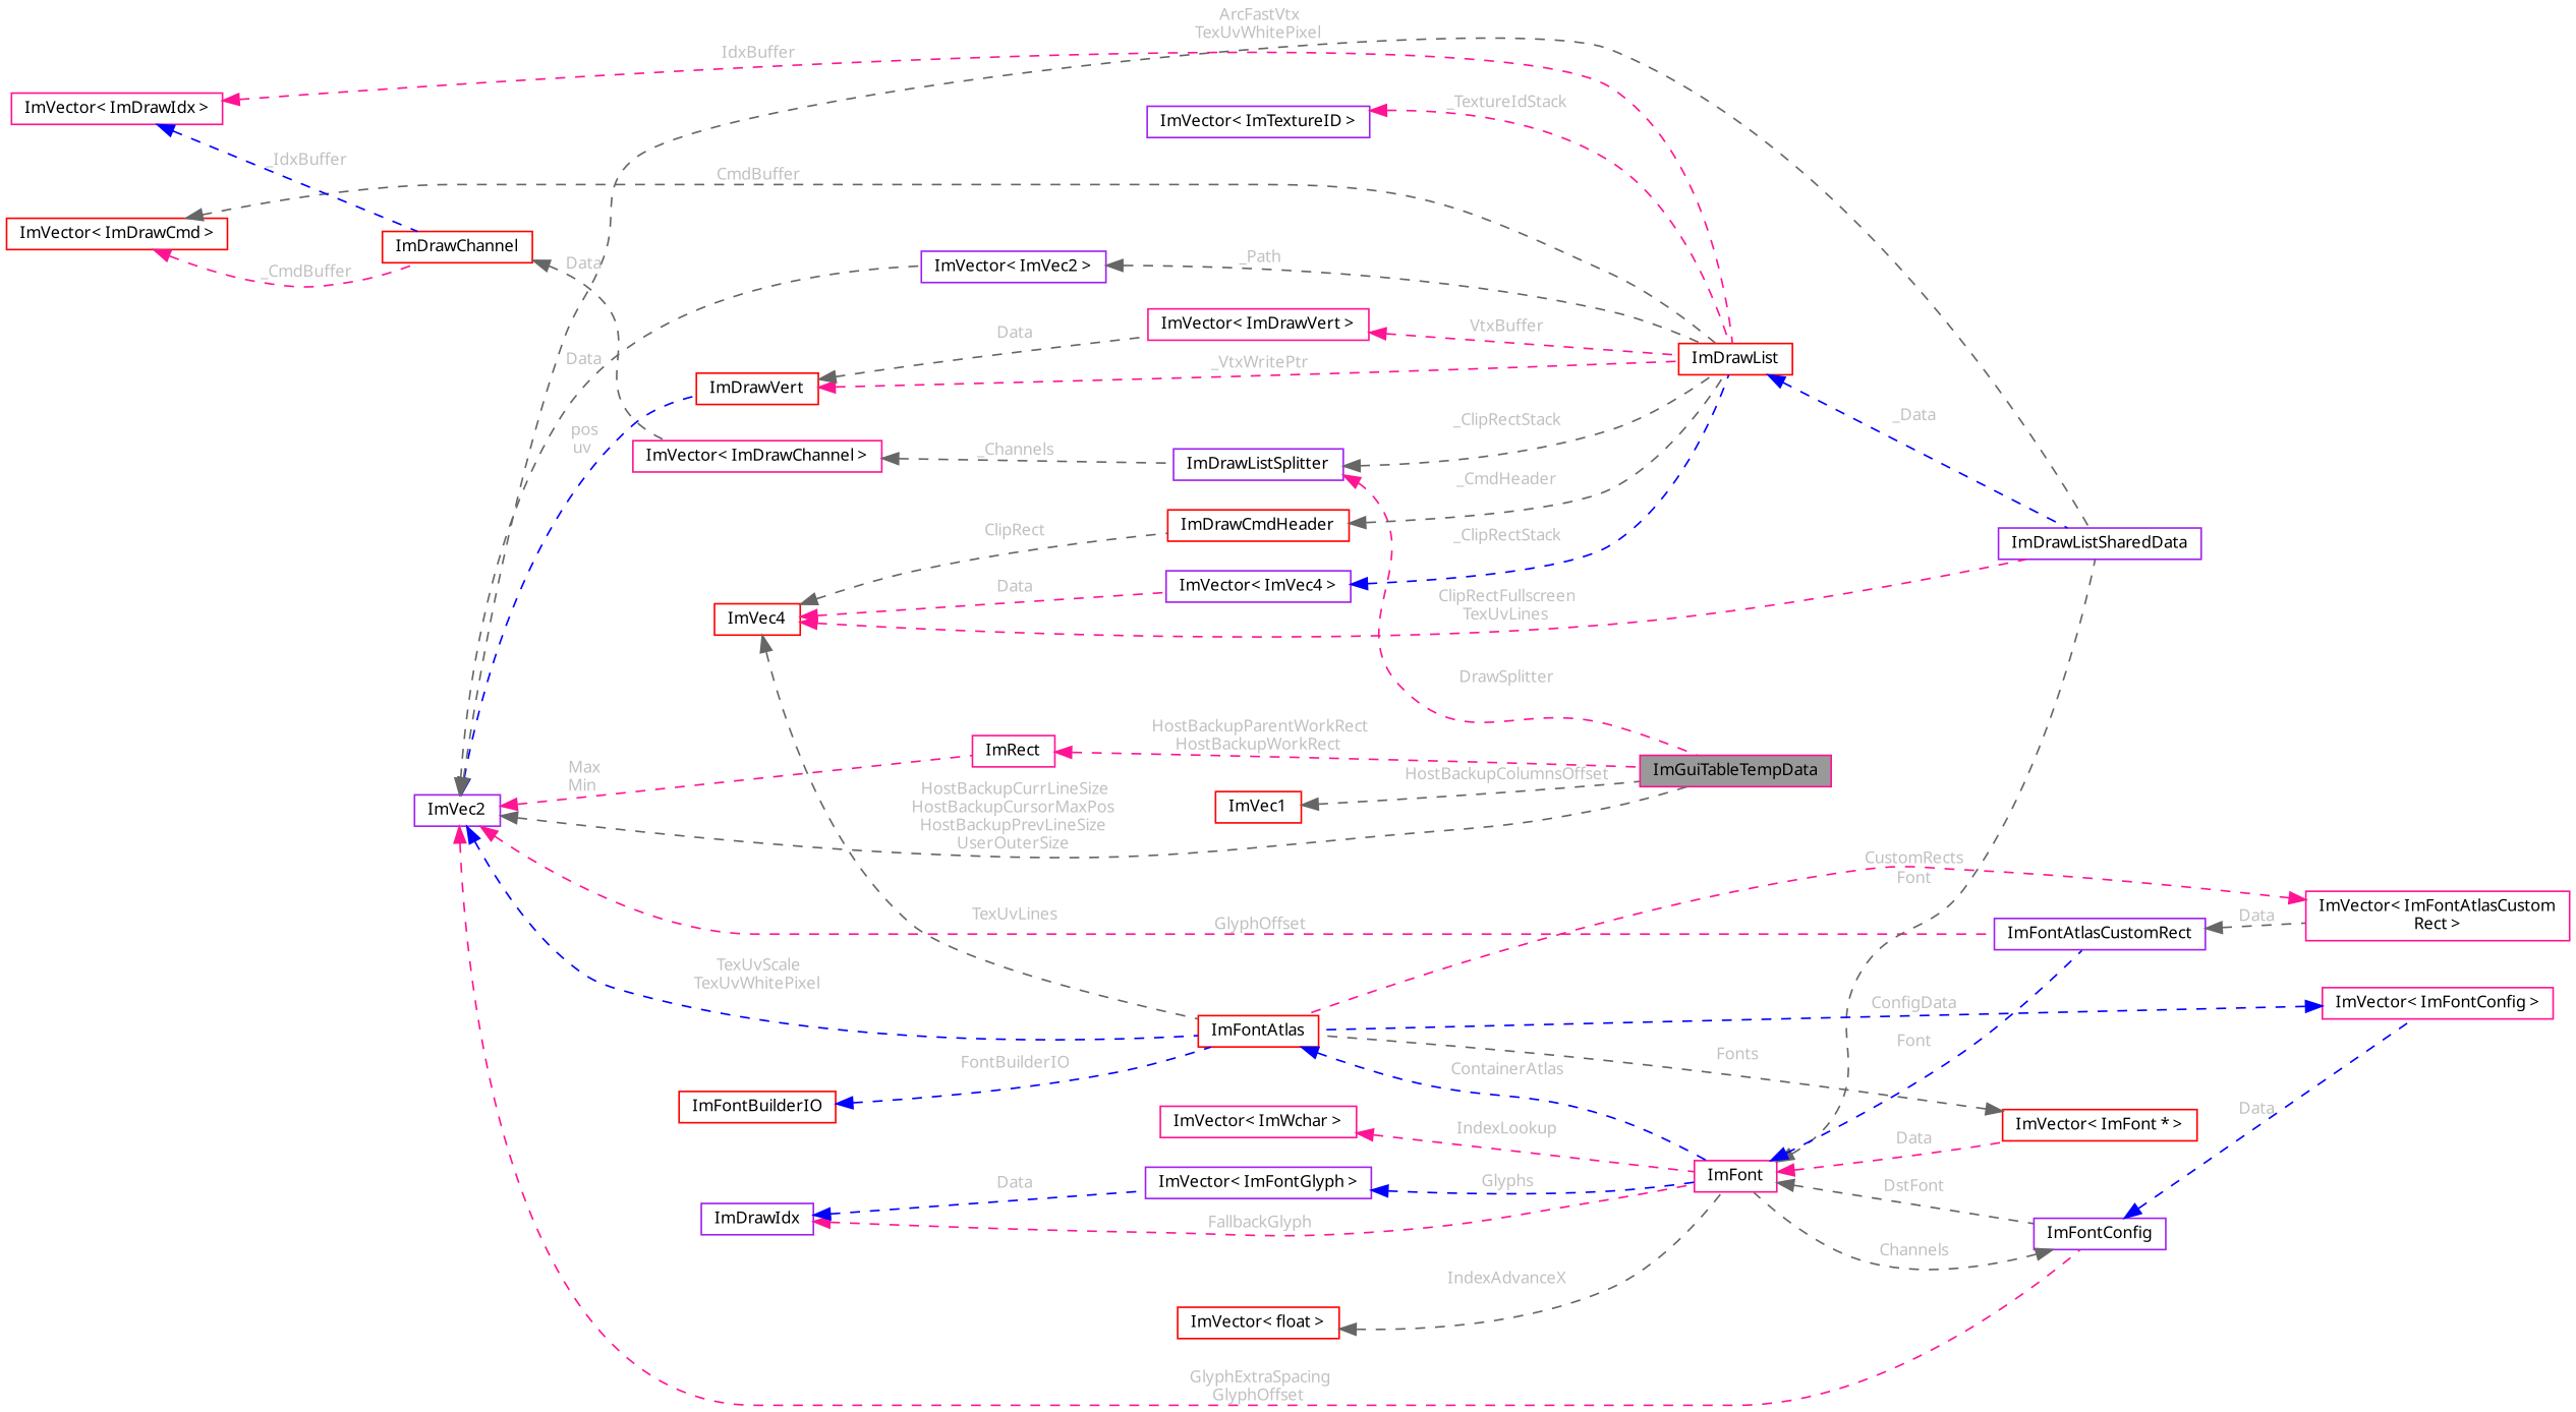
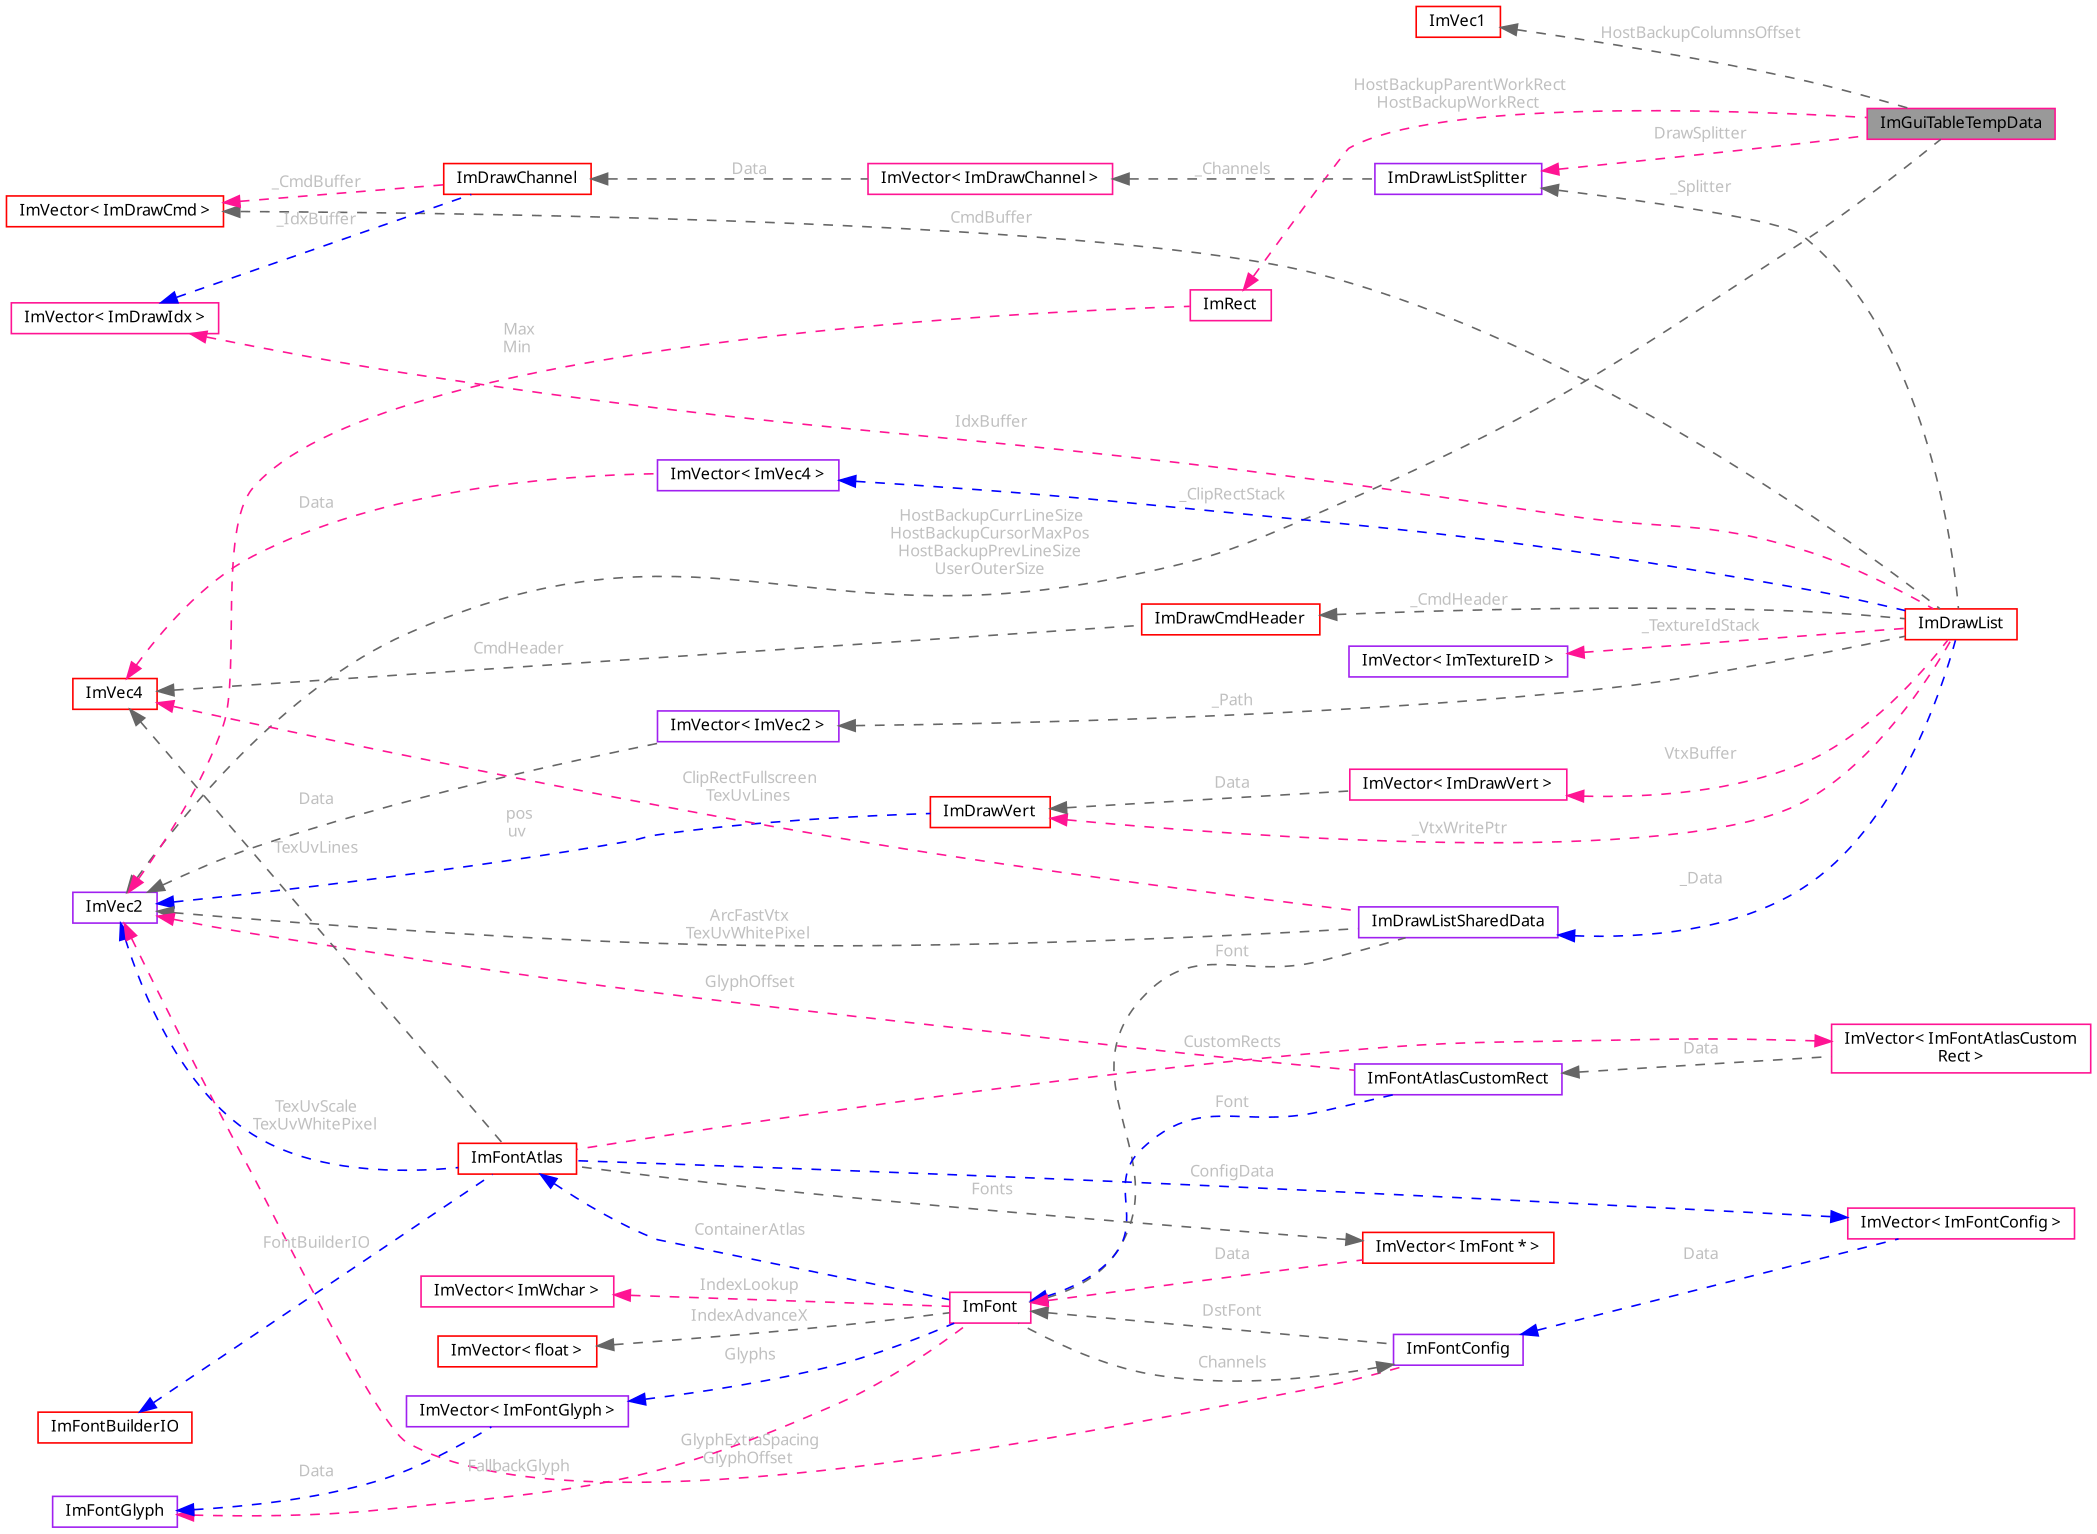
  digraph {
    fontname="Noto Sans"
    rankdir=LR
    node [color=red fillcolor=white fontname="Noto Sans" fontsize=10 shape=box style=filled]
    edge [color=gray40 dir=back fontcolor=grey fontname="Noto Sans" fontsize=10 labelfontname=Helvetica labelfontsize=10 style=dashed]
    n1 [color=deeppink fillcolor=grey60 fontcolor=black height=0.2 label=ImGuiTableTempData width=0.4]
    n2 [color=purple height=0.2 label=ImVec2 width=0.4]
    n3 [height=0.2 label=ImDrawVert width=0.4]
    n4 [color=purple height=0.2 label=ImDrawListSharedData width=0.4]
    n5 [height=0.2 label=ImFontAtlas width=0.4]
    n6 [color=purple height=0.2 label=ImFontAtlasCustomRect width=0.4]
    n7 [color=purple height=0.2 label=ImFontConfig width=0.4]
    n8 [color=purple height=0.2 label="ImVector\< ImVec2 \>" width=0.4]
    n9 [color=deeppink height=0.2 label=ImRect width=0.4]
    n10 [height=0.2 label=ImDrawList width=0.4]
    n11 [color=deeppink height=0.2 label="ImVector\< ImDrawVert \>" width=0.4]
    n12 [color=deeppink height=0.2 label=ImFont width=0.4]
    n13 [color=deeppink height=0.2 label="ImVector\< ImFontAtlasCustom\lRect \>" width=0.4]
    n14 [color=deeppink height=0.2 label="ImVector\< ImFontConfig \>" width=0.4]
    n15 [color=purple height=0.2 label=ImDrawListSplitter width=0.4]
    n16 [color=deeppink height=0.2 label="ImVector\< ImDrawChannel \>" width=0.4]
    n17 [height=0.2 label=ImDrawChannel width=0.4]
    n18 [height=0.2 label="ImVector\< ImDrawCmd \>" width=0.4]
    n19 [height=0.2 label=ImVec4 width=0.4]
    n20 [color=purple height=0.2 label="ImVector\< ImVec4 \>" width=0.4]
    n21 [height=0.2 label=ImDrawCmdHeader width=0.4]
    n22 [color=deeppink height=0.2 label="ImVector\< ImDrawIdx \>" width=0.4]
    n23 [height=0.2 label="ImVector\< ImFont * \>" width=0.4]
    n24 [height=0.2 label="ImVector\< float \>" width=0.4]
    n25 [color=deeppink height=0.2 label="ImVector\< ImWchar \>" width=0.4]
    n26 [color=purple height=0.2 label="ImVector\< ImFontGlyph \>" width=0.4]
-   n27 [color=purple height=0.2 label=ImDrawIdx width=0.4]
+   n27 [color=purple height=0.2 label=ImFontGlyph width=0.4]
    n28 [height=0.2 label=ImFontBuilderIO width=0.4]
    n29 [color=purple height=0.2 label="ImVector\< ImTextureID \>" width=0.4]
    n30 [height=0.2 label=ImVec1 width=0.4]
    n2 -> n1 [label=" HostBackupCurrLineSize\nHostBackupCursorMaxPos\nHostBackupPrevLineSize\nUserOuterSize"]
    n2 -> n3 [color=blue label=" pos\nuv"]
    n2 -> n4 [label=" ArcFastVtx\nTexUvWhitePixel"]
    n2 -> n5 [color=blue label=" TexUvScale\nTexUvWhitePixel"]
    n2 -> n6 [color=deeppink label=" GlyphOffset"]
    n2 -> n7 [color=deeppink label=" GlyphExtraSpacing\nGlyphOffset"]
    n2 -> n8 [label=" Data"]
    n2 -> n9 [color=deeppink label=" Max\nMin"]
    n3 -> n10 [color=deeppink label=" _VtxWritePtr"]
    n3 -> n11 [label=" Data"]
-   n10 -> n4 [color=blue label=" _Data"]
+   n4 -> n10 [color=blue label=" _Data"]
    n5 -> n12 [color=blue label=" ContainerAtlas"]
    n6 -> n13 [label=" Data"]
    n7 -> n12 [label=" Channels"]
    n7 -> n14 [color=blue label=" Data"]
    n8 -> n10 [label=" _Path"]
    n9 -> n1 [color=deeppink label=" HostBackupParentWorkRect\nHostBackupWorkRect"]
    n11 -> n10 [color=deeppink label=" VtxBuffer"]
    n12 -> n4 [label=" Font"]
    n12 -> n6 [color=blue label=" Font"]
    n12 -> n7 [label=" DstFont"]
    n12 -> n23 [color=deeppink label=" Data"]
    n13 -> n5 [color=deeppink label=" CustomRects"]
    n14 -> n5 [color=blue label=" ConfigData"]
    n15 -> n1 [color=deeppink label=" DrawSplitter"]
-   n15 -> n10 [label=" _ClipRectStack"]
+   n15 -> n10 [label=" _Splitter"]
    n16 -> n15 [label=" _Channels"]
    n17 -> n16 [label=" Data"]
    n18 -> n10 [label=" CmdBuffer"]
    n18 -> n17 [color=deeppink label=" _CmdBuffer"]
    n19 -> n4 [color=deeppink label=" ClipRectFullscreen\nTexUvLines"]
    n19 -> n5 [label=" TexUvLines"]
    n19 -> n20 [color=deeppink label=" Data"]
-   n19 -> n21 [label=" ClipRect"]
+   n19 -> n21 [label=" CmdHeader"]
    n20 -> n10 [color=blue label=" _ClipRectStack"]
    n21 -> n10 [label=" _CmdHeader"]
    n22 -> n10 [color=deeppink label=" IdxBuffer"]
    n22 -> n17 [color=blue label=" _IdxBuffer"]
    n23 -> n5 [label=" Fonts"]
    n24 -> n12 [label=" IndexAdvanceX"]
    n25 -> n12 [color=deeppink label=" IndexLookup"]
    n26 -> n12 [color=blue label=" Glyphs"]
    n27 -> n12 [color=deeppink label=" FallbackGlyph"]
    n27 -> n26 [color=blue label=" Data"]
    n28 -> n5 [color=blue label=" FontBuilderIO"]
    n29 -> n10 [color=deeppink label=" _TextureIdStack"]
    n30 -> n1 [label=" HostBackupColumnsOffset"]
  }
